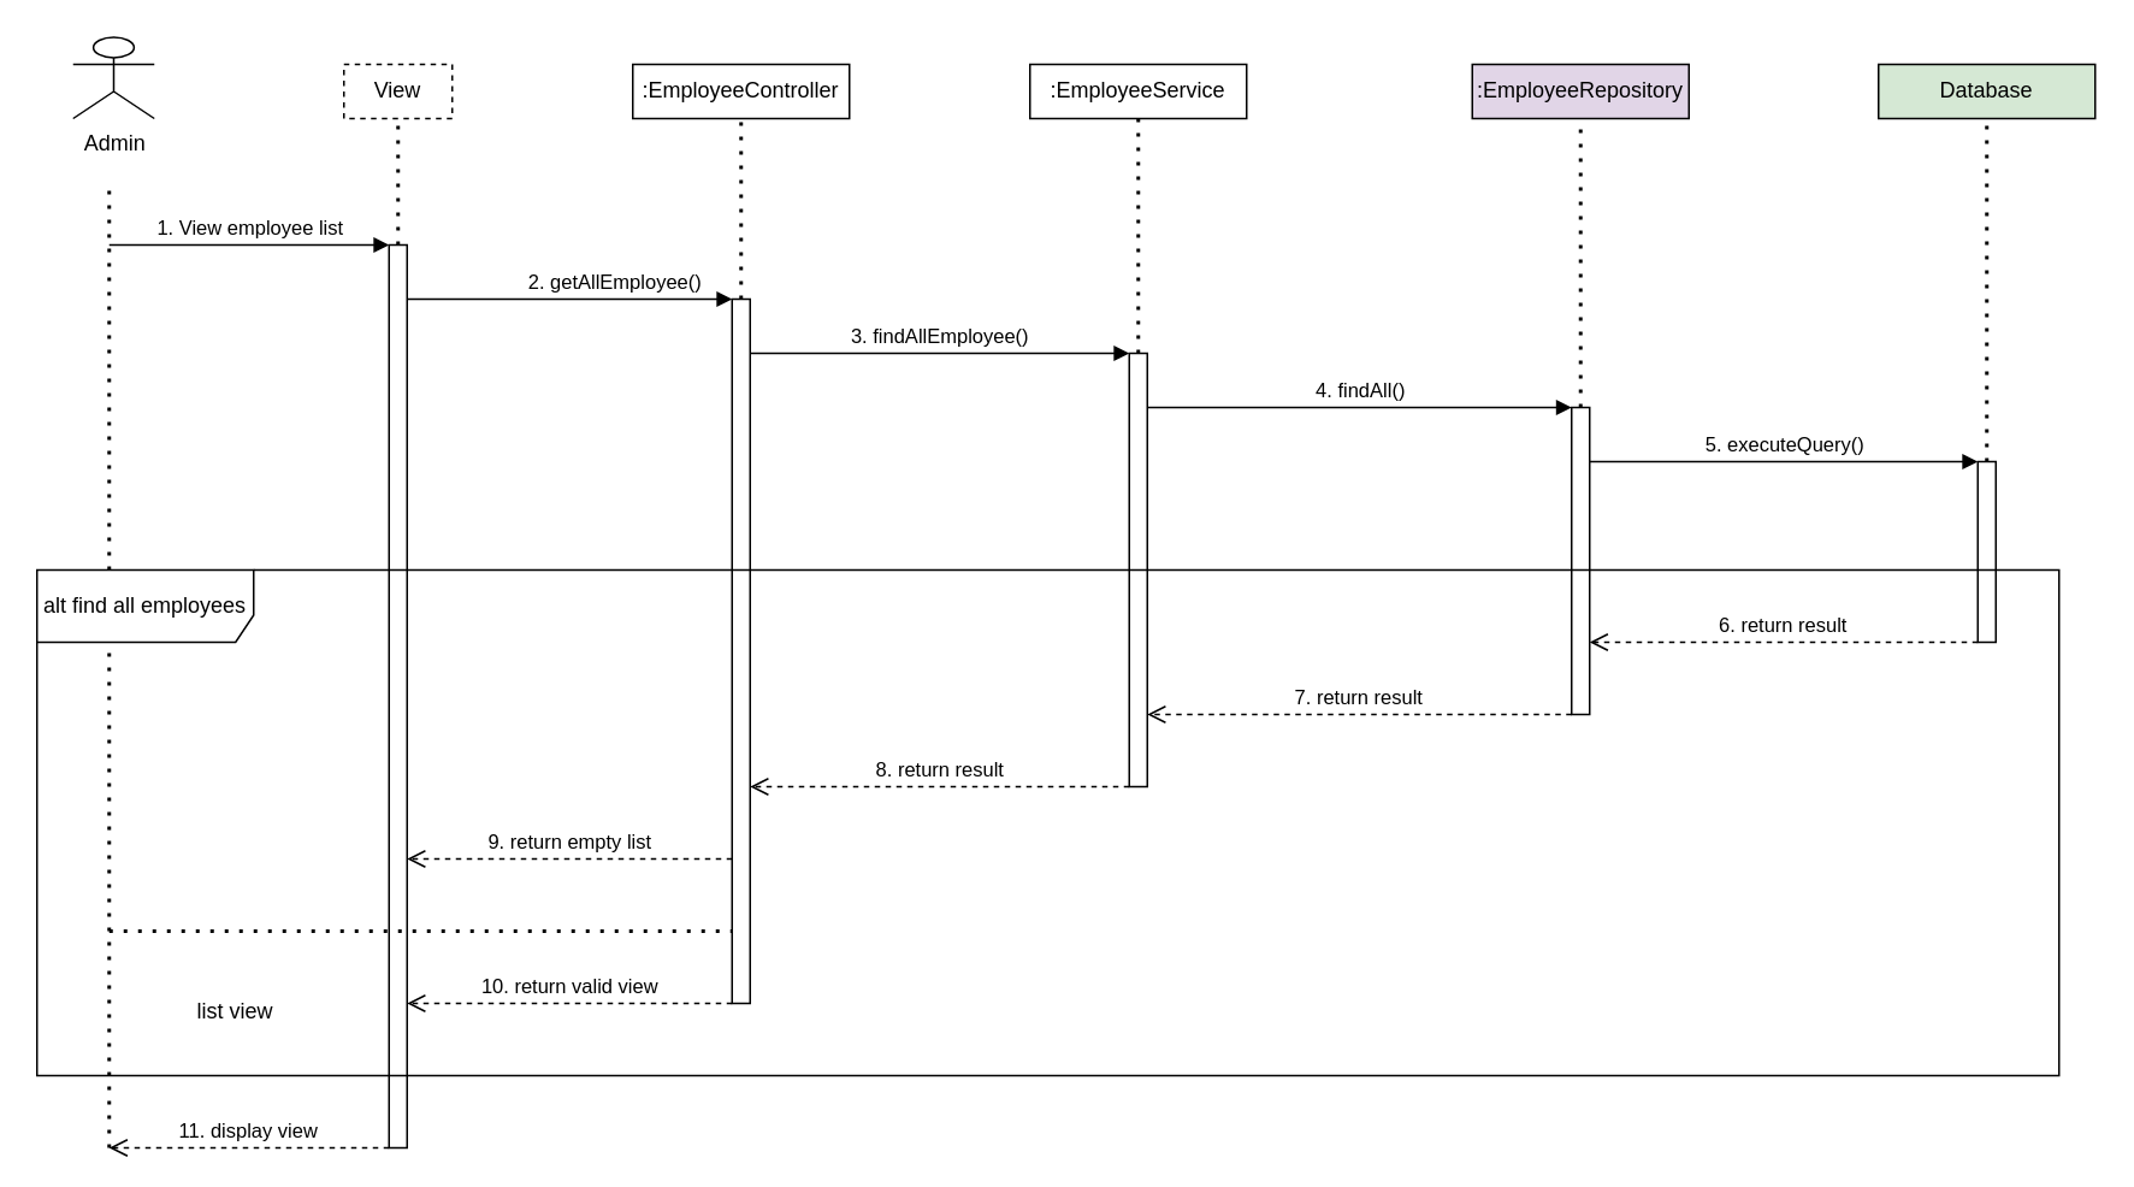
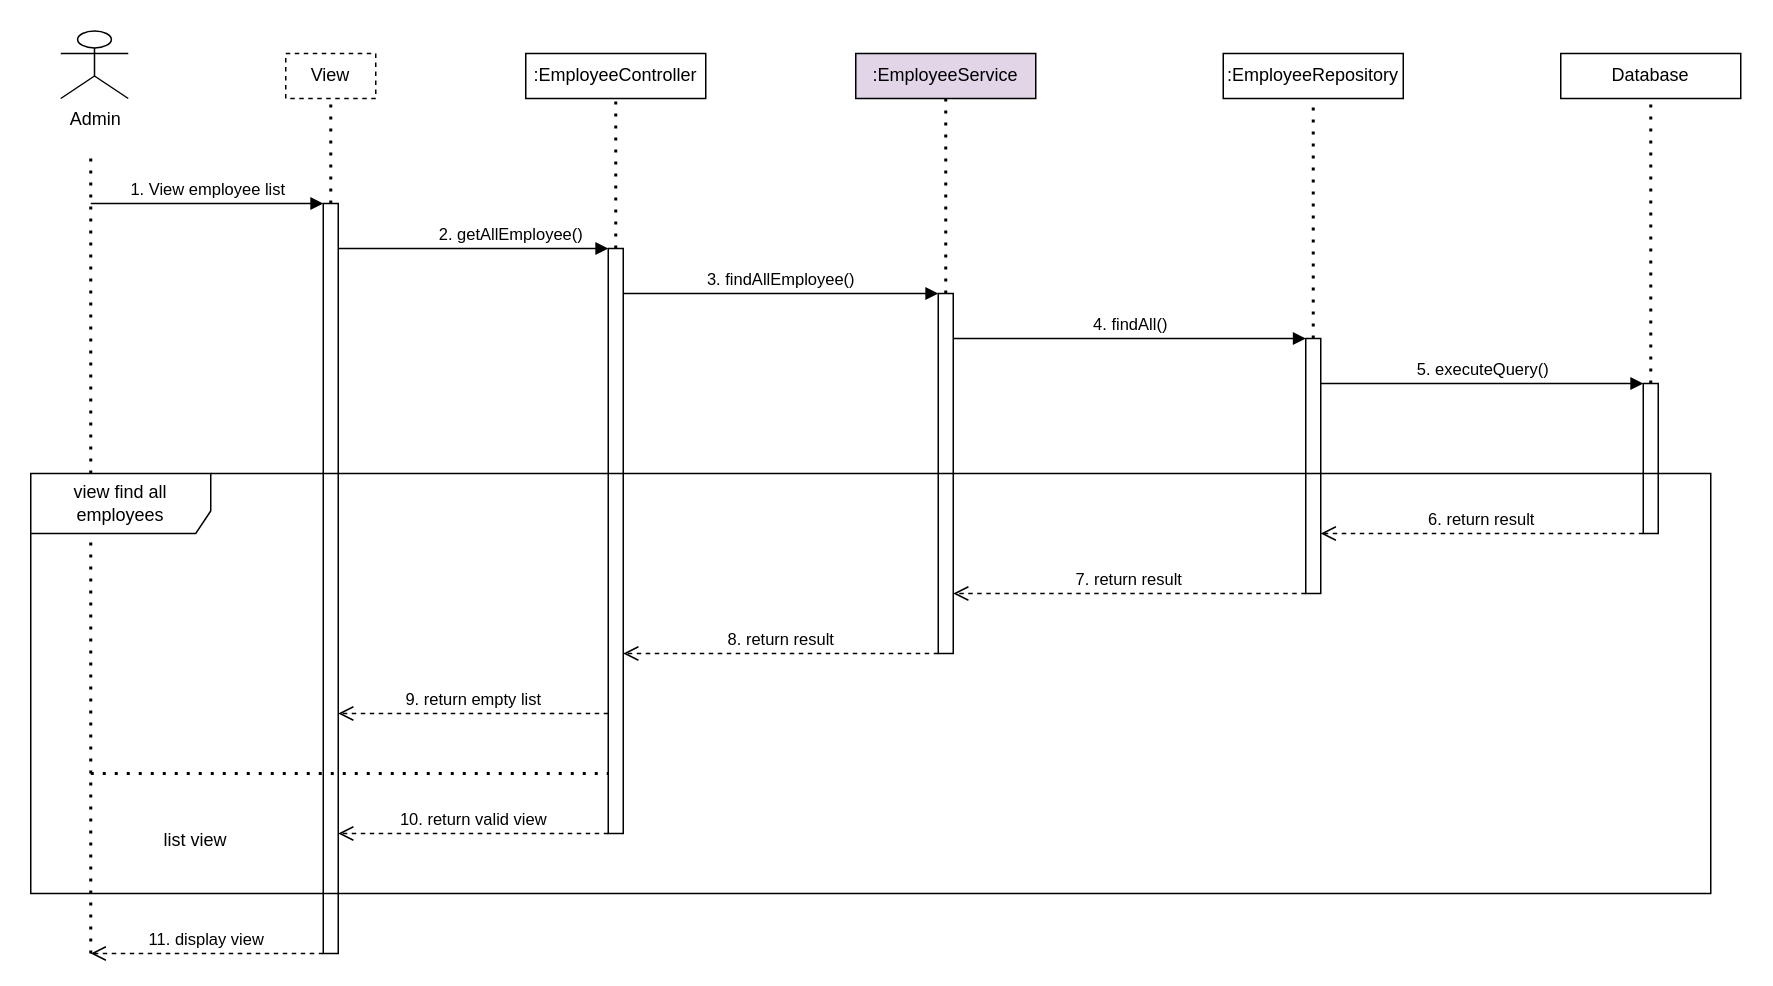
  <mxCell id="0" />
  <mxCell id="1" parent="0" />
  <mxCell id="2" value="Admin" style="shape=umlActor;verticalLabelPosition=bottom;verticalAlign=top;html=1;outlineConnect=0;" parent="1" vertex="1"><mxGeometry x="40" y="20" width="45" height="45" as="geometry" /></mxCell>
  <mxCell id="3" value="View" style="rounded=0;whiteSpace=wrap;html=1;dashed=1;" parent="1" vertex="1"><mxGeometry x="190" y="35" width="60" height="30" as="geometry" /></mxCell>
  <mxCell id="4" value=":EmployeeController" style="rounded=0;whiteSpace=wrap;html=1;" parent="1" vertex="1"><mxGeometry x="350" y="35" width="120" height="30" as="geometry" /></mxCell>
- <mxCell id="5" value=":EmployeeService" style="rounded=0;whiteSpace=wrap;html=1;" parent="1" vertex="1"><mxGeometry x="570" y="35" width="120" height="30" as="geometry" /></mxCell>
- <mxCell id="6" value=":EmployeeRepository" style="rounded=0;whiteSpace=wrap;html=1;fillColor=#e1d5e7;" parent="1" vertex="1"><mxGeometry x="815" y="35" width="120" height="30" as="geometry" /></mxCell>
- <mxCell id="7" value="Database" style="rounded=0;whiteSpace=wrap;html=1;fillColor=#d5e8d4;" parent="1" vertex="1"><mxGeometry x="1040" y="35" width="120" height="30" as="geometry" /></mxCell>
+ <mxCell id="5" value=":EmployeeService" style="rounded=0;whiteSpace=wrap;html=1;fillColor=#e1d5e7;" parent="1" vertex="1"><mxGeometry x="570" y="35" width="120" height="30" as="geometry" /></mxCell>
+ <mxCell id="6" value=":EmployeeRepository" style="rounded=0;whiteSpace=wrap;html=1;" parent="1" vertex="1"><mxGeometry x="815" y="35" width="120" height="30" as="geometry" /></mxCell>
+ <mxCell id="7" value="Database" style="rounded=0;whiteSpace=wrap;html=1;" parent="1" vertex="1"><mxGeometry x="1040" y="35" width="120" height="30" as="geometry" /></mxCell>
  <mxCell id="8" value="" style="endArrow=none;dashed=1;html=1;dashPattern=1 3;strokeWidth=2;rounded=0;" parent="1" edge="1"><mxGeometry width="50" height="50" relative="1" as="geometry"><mxPoint x="60" y="105" as="sourcePoint" /><mxPoint x="60" y="635" as="targetPoint" /></mxGeometry></mxCell>
  <mxCell id="9" value="" style="html=1;points=[[0,0,0,0,5],[0,1,0,0,-5],[1,0,0,0,5],[1,1,0,0,-5]];perimeter=orthogonalPerimeter;outlineConnect=0;targetShapes=umlLifeline;portConstraint=eastwest;newEdgeStyle={&quot;curved&quot;:0,&quot;rounded&quot;:0};" parent="1" vertex="1"><mxGeometry x="215" y="135" width="10" height="500" as="geometry" /></mxCell>
  <mxCell id="10" value="" style="endArrow=none;dashed=1;html=1;dashPattern=1 3;strokeWidth=2;rounded=0;entryX=0.5;entryY=1;entryDx=0;entryDy=0;" parent="1" source="9" target="3" edge="1"><mxGeometry width="50" height="50" relative="1" as="geometry"><mxPoint x="220" y="115" as="sourcePoint" /><mxPoint x="225" y="65" as="targetPoint" /></mxGeometry></mxCell>
  <mxCell id="11" value="1. View employee list" style="html=1;verticalAlign=bottom;endArrow=block;curved=0;rounded=0;" parent="1" edge="1"><mxGeometry width="80" relative="1" as="geometry"><mxPoint x="60" y="135" as="sourcePoint" /><mxPoint x="215" y="135" as="targetPoint" /></mxGeometry></mxCell>
  <mxCell id="12" value="" style="html=1;points=[[0,0,0,0,5],[0,1,0,0,-5],[1,0,0,0,5],[1,1,0,0,-5]];perimeter=orthogonalPerimeter;outlineConnect=0;targetShapes=umlLifeline;portConstraint=eastwest;newEdgeStyle={&quot;curved&quot;:0,&quot;rounded&quot;:0};" parent="1" vertex="1"><mxGeometry x="625" y="195" width="10" height="240" as="geometry" /></mxCell>
  <mxCell id="13" value="" style="endArrow=none;dashed=1;html=1;dashPattern=1 3;strokeWidth=2;rounded=0;entryX=0.5;entryY=1;entryDx=0;entryDy=0;" parent="1" source="12" edge="1"><mxGeometry width="50" height="50" relative="1" as="geometry"><mxPoint x="650" y="115" as="sourcePoint" /><mxPoint x="630" y="65" as="targetPoint" /></mxGeometry></mxCell>
  <mxCell id="14" value="2. getAllEmployee()" style="html=1;verticalAlign=bottom;endArrow=block;curved=0;rounded=0;" parent="1" source="9" edge="1"><mxGeometry x="0.278" width="80" relative="1" as="geometry"><mxPoint x="230" y="165" as="sourcePoint" /><mxPoint x="405" y="165" as="targetPoint" /><mxPoint as="offset" /></mxGeometry></mxCell>
  <mxCell id="15" value="" style="html=1;points=[[0,0,0,0,5],[0,1,0,0,-5],[1,0,0,0,5],[1,1,0,0,-5]];perimeter=orthogonalPerimeter;outlineConnect=0;targetShapes=umlLifeline;portConstraint=eastwest;newEdgeStyle={&quot;curved&quot;:0,&quot;rounded&quot;:0};" parent="1" vertex="1"><mxGeometry x="405" y="165" width="10" height="390" as="geometry" /></mxCell>
  <mxCell id="16" value="" style="endArrow=none;dashed=1;html=1;dashPattern=1 3;strokeWidth=2;rounded=0;entryX=0.5;entryY=1;entryDx=0;entryDy=0;" parent="1" source="15" edge="1"><mxGeometry width="50" height="50" relative="1" as="geometry"><mxPoint x="430" y="115" as="sourcePoint" /><mxPoint x="410" y="65" as="targetPoint" /></mxGeometry></mxCell>
  <mxCell id="17" value="3. findAllEmployee()" style="html=1;verticalAlign=bottom;endArrow=block;curved=0;rounded=0;" parent="1" source="15" edge="1"><mxGeometry width="80" relative="1" as="geometry"><mxPoint x="445" y="195" as="sourcePoint" /><mxPoint x="625" y="195" as="targetPoint" /></mxGeometry></mxCell>
  <mxCell id="18" value="" style="html=1;points=[[0,0,0,0,5],[0,1,0,0,-5],[1,0,0,0,5],[1,1,0,0,-5]];perimeter=orthogonalPerimeter;outlineConnect=0;targetShapes=umlLifeline;portConstraint=eastwest;newEdgeStyle={&quot;curved&quot;:0,&quot;rounded&quot;:0};" parent="1" vertex="1"><mxGeometry x="870" y="225" width="10" height="170" as="geometry" /></mxCell>
  <mxCell id="19" value="" style="endArrow=none;dashed=1;html=1;dashPattern=1 3;strokeWidth=2;rounded=0;entryX=0.5;entryY=1;entryDx=0;entryDy=0;" parent="1" source="18" edge="1"><mxGeometry width="50" height="50" relative="1" as="geometry"><mxPoint x="895" y="115" as="sourcePoint" /><mxPoint x="875" y="65" as="targetPoint" /></mxGeometry></mxCell>
  <mxCell id="20" value="4. findAll()" style="html=1;verticalAlign=bottom;endArrow=block;curved=0;rounded=0;" parent="1" source="12" edge="1"><mxGeometry width="80" relative="1" as="geometry"><mxPoint x="660" y="225" as="sourcePoint" /><mxPoint x="870" y="225" as="targetPoint" /></mxGeometry></mxCell>
  <mxCell id="21" value="" style="html=1;points=[[0,0,0,0,5],[0,1,0,0,-5],[1,0,0,0,5],[1,1,0,0,-5]];perimeter=orthogonalPerimeter;outlineConnect=0;targetShapes=umlLifeline;portConstraint=eastwest;newEdgeStyle={&quot;curved&quot;:0,&quot;rounded&quot;:0};" parent="1" vertex="1"><mxGeometry x="1095" y="255" width="10" height="100" as="geometry" /></mxCell>
  <mxCell id="22" value="" style="endArrow=none;dashed=1;html=1;dashPattern=1 3;strokeWidth=2;rounded=0;entryX=0.5;entryY=1;entryDx=0;entryDy=0;" parent="1" source="21" edge="1"><mxGeometry width="50" height="50" relative="1" as="geometry"><mxPoint x="1120" y="115" as="sourcePoint" /><mxPoint x="1100" y="65" as="targetPoint" /></mxGeometry></mxCell>
  <mxCell id="23" value="5. executeQuery()" style="html=1;verticalAlign=bottom;endArrow=block;curved=0;rounded=0;" parent="1" edge="1"><mxGeometry width="80" relative="1" as="geometry"><mxPoint x="880" y="255" as="sourcePoint" /><mxPoint x="1095" y="255" as="targetPoint" /></mxGeometry></mxCell>
  <mxCell id="24" value="7. return result" style="html=1;verticalAlign=bottom;endArrow=open;dashed=1;endSize=8;curved=0;rounded=0;entryX=1;entryY=0.303;entryDx=0;entryDy=0;entryPerimeter=0;" parent="1" source="18" edge="1"><mxGeometry relative="1" as="geometry"><mxPoint x="850" y="395.01" as="sourcePoint" /><mxPoint x="635" y="395" as="targetPoint" /></mxGeometry></mxCell>
  <mxCell id="25" value="6. return result" style="html=1;verticalAlign=bottom;endArrow=open;dashed=1;endSize=8;curved=0;rounded=0;entryX=1;entryY=0.303;entryDx=0;entryDy=0;entryPerimeter=0;" parent="1" edge="1"><mxGeometry relative="1" as="geometry"><mxPoint x="1095" y="355.01" as="sourcePoint" /><mxPoint x="880" y="355" as="targetPoint" /></mxGeometry></mxCell>
  <mxCell id="26" value="8. return result" style="html=1;verticalAlign=bottom;endArrow=open;dashed=1;endSize=8;curved=0;rounded=0;" parent="1" target="15" edge="1"><mxGeometry relative="1" as="geometry"><mxPoint x="625" y="435" as="sourcePoint" /><mxPoint x="420" y="435" as="targetPoint" /></mxGeometry></mxCell>
  <mxCell id="27" value="9. return empty list" style="html=1;verticalAlign=bottom;endArrow=open;dashed=1;endSize=8;curved=0;rounded=0;" parent="1" source="15" edge="1"><mxGeometry relative="1" as="geometry"><mxPoint x="400" y="475" as="sourcePoint" /><mxPoint x="225" y="475" as="targetPoint" /></mxGeometry></mxCell>
  <mxCell id="28" value="10. return valid view" style="html=1;verticalAlign=bottom;endArrow=open;dashed=1;endSize=8;curved=0;rounded=0;" parent="1" edge="1"><mxGeometry relative="1" as="geometry"><mxPoint x="405" y="555" as="sourcePoint" /><mxPoint x="225" y="555" as="targetPoint" /></mxGeometry></mxCell>
  <mxCell id="29" value="11. display view" style="html=1;verticalAlign=bottom;endArrow=open;dashed=1;endSize=8;curved=0;rounded=0;" parent="1" edge="1"><mxGeometry relative="1" as="geometry"><mxPoint x="215" y="635" as="sourcePoint" /><mxPoint x="60" y="635" as="targetPoint" /></mxGeometry></mxCell>
  <mxCell id="30" value="" style="endArrow=none;dashed=1;html=1;dashPattern=1 3;strokeWidth=2;rounded=0;" parent="1" edge="1"><mxGeometry width="50" height="50" relative="1" as="geometry"><mxPoint x="60" y="515" as="sourcePoint" /><mxPoint x="405" y="515" as="targetPoint" /></mxGeometry></mxCell>
- <mxCell id="31" value="alt find all employees" style="shape=umlFrame;whiteSpace=wrap;html=1;pointerEvents=0;width=120;height=40;" parent="1" vertex="1"><mxGeometry x="20" y="315" width="1120" height="280" as="geometry" /></mxCell>
+ <mxCell id="31" value="view find all employees" style="shape=umlFrame;whiteSpace=wrap;html=1;pointerEvents=0;width=120;height=40;" parent="1" vertex="1"><mxGeometry x="20" y="315" width="1120" height="280" as="geometry" /></mxCell>
  <mxCell id="32" value="list view" style="text;html=1;align=center;verticalAlign=middle;whiteSpace=wrap;rounded=0;" parent="1" vertex="1"><mxGeometry x="90" y="545" width="80" height="30" as="geometry" /></mxCell>
